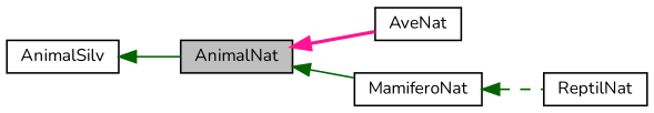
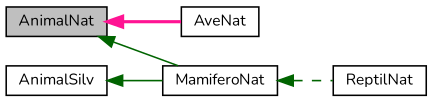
  digraph {
    fontname=Nunito
    rankdir=LR
    node [color=black fillcolor=white fontname=Nunito fontsize=10 shape=record style=filled]
    edge [color=darkgreen dir=back fontname=Nunito fontsize=10 labelfontname=Helvetica labelfontsize=10 style=solid]
    n1 [fillcolor=grey75 fontcolor=black height=0.2 label=AnimalNat width=0.4]
    n2 [height=0.2 label=AveNat width=0.4]
    n3 [height=0.2 label=MamiferoNat width=0.4]
    n4 [height=0.2 label=ReptilNat width=0.4]
    n5 [height=0.2 label=AnimalSilv width=0.4]
    n1 -> n2 [color=deeppink style=bold]
    n1 -> n3
    n3 -> n4 [style=dashed]
-   n5 -> n1
+   n5 -> n3
  }
